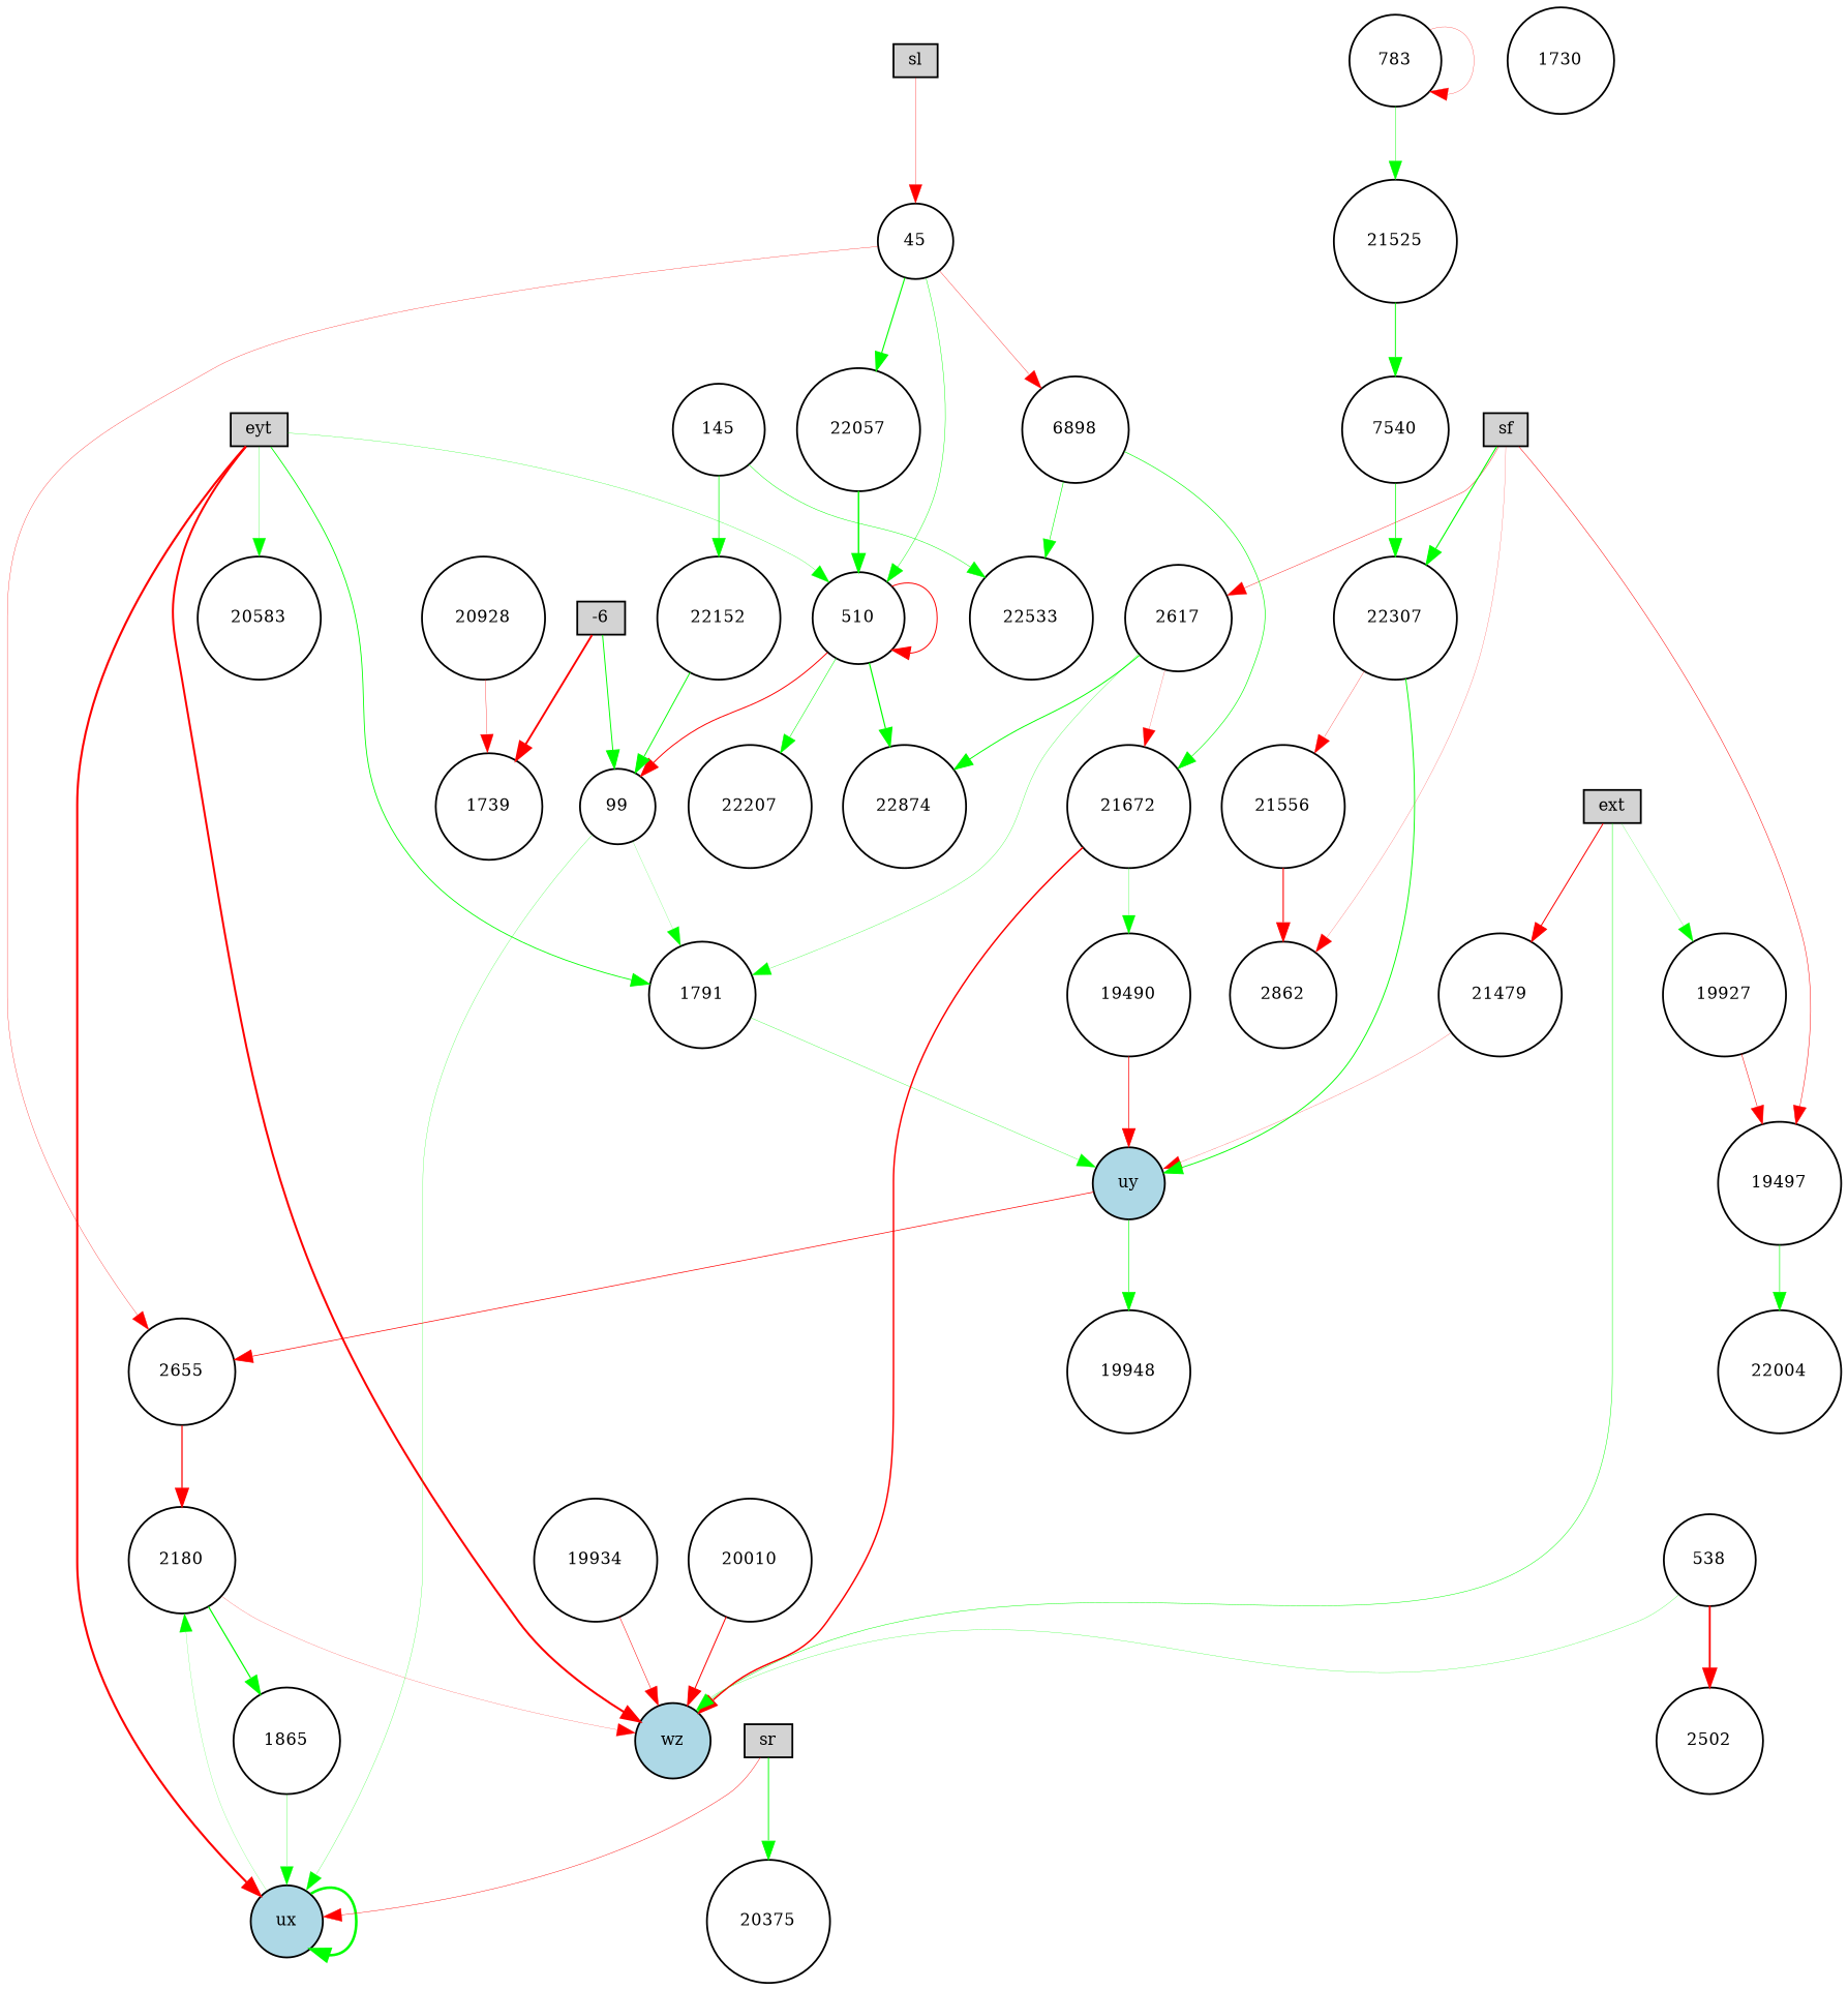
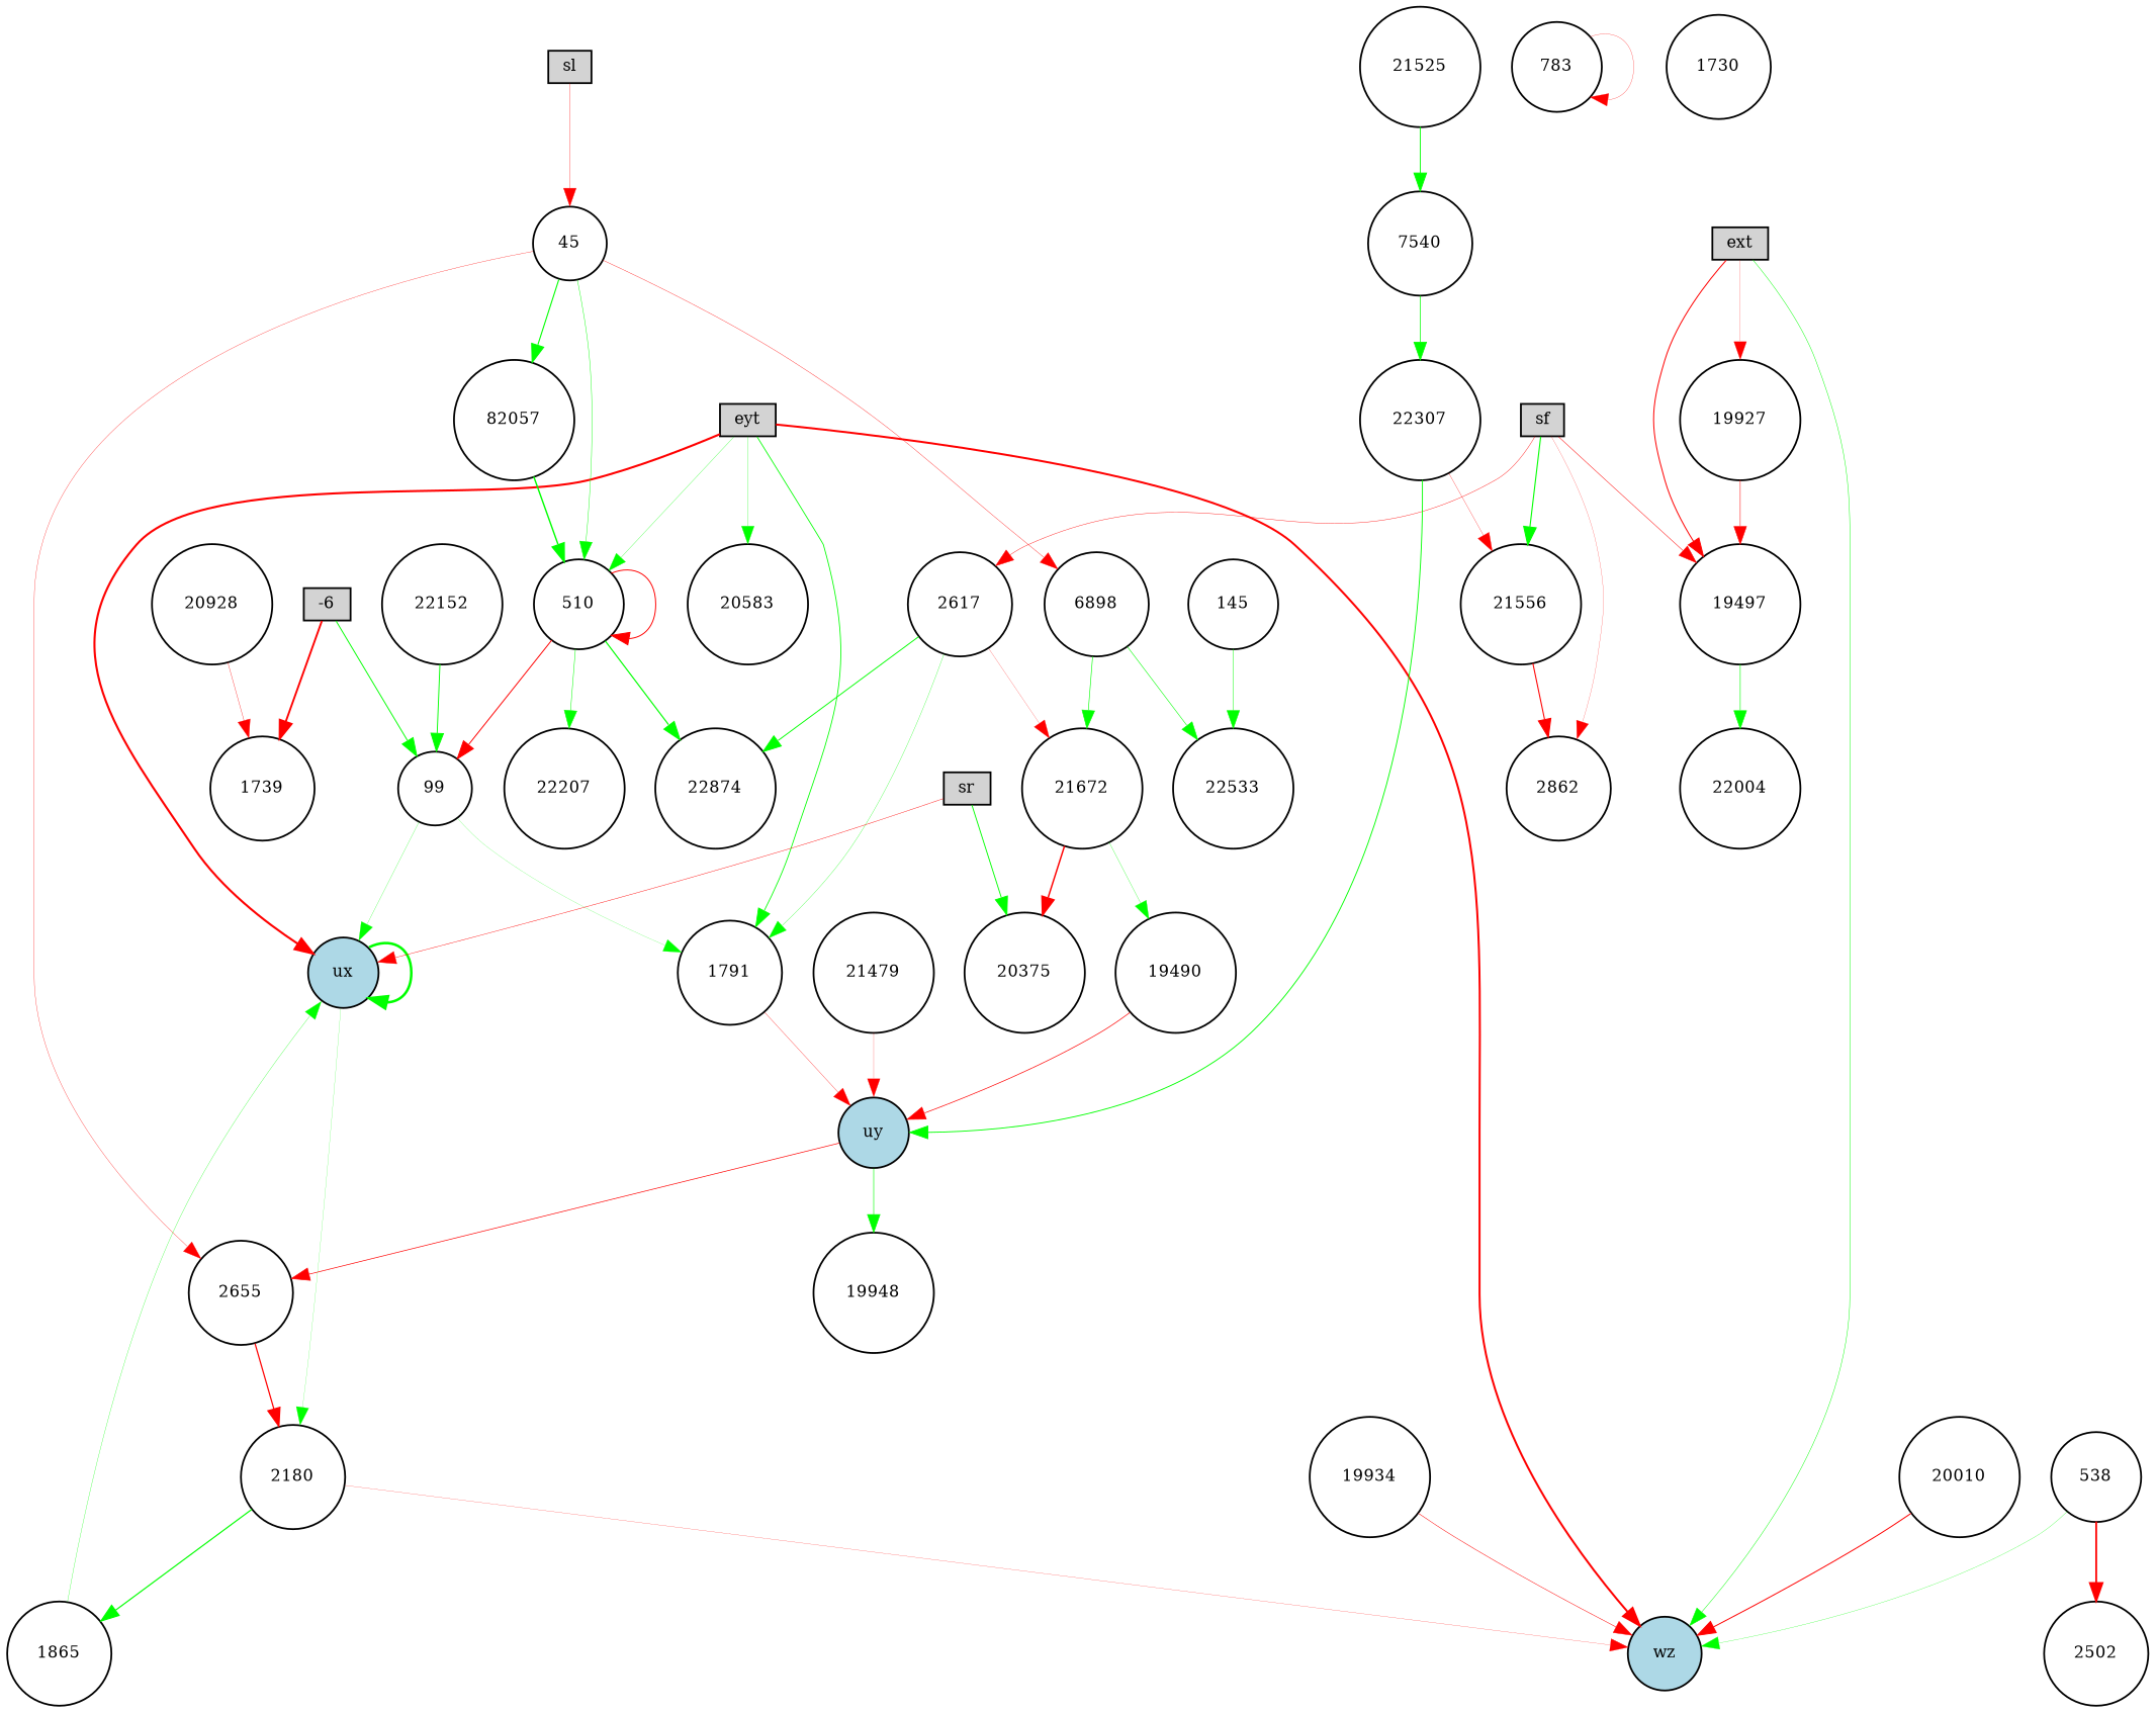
  digraph {
    node [fillcolor=white fontsize=9 shape=circle style=filled]
    edge [color=green style=solid]
    ext [fillcolor=lightgray height=0.2 shape=box width=0.2]
    wz [fillcolor=lightblue height=0.2 width=0.2]
    19927 [height=0.2 width=0.2]
    21479 [height=0.2 width=0.2]
    19497 [height=0.2 width=0.2]
    uy [fillcolor=lightblue height=0.2 width=0.2]
    eyt [fillcolor=lightgray height=0.2 shape=box width=0.2]
    ux [fillcolor=lightblue height=0.2 width=0.2]
    20583 [height=0.2 width=0.2]
    510 [height=0.2 width=0.2]
    1791 [height=0.2 width=0.2]
    2180 [height=0.2 width=0.2]
    99 [height=0.2 width=0.2]
    22874 [height=0.2 width=0.2]
    22207 [height=0.2 width=0.2]
    sf [fillcolor=lightgray height=0.2 shape=box width=0.2]
    2862 [height=0.2 width=0.2]
    21556 [height=0.2 width=0.2]
    2617 [height=0.2 width=0.2]
    22004 [height=0.2 width=0.2]
    21672 [height=0.2 width=0.2]
    sl [fillcolor=lightgray height=0.2 shape=box width=0.2]
    45 [height=0.2 width=0.2]
    2655 [height=0.2 width=0.2]
-   22057 [height=0.2 width=0.2]
+   22057 [height=0.2 width=0.2 label=82057]
    6898 [height=0.2 width=0.2]
    sr [fillcolor=lightgray height=0.2 shape=box width=0.2]
    20375 [height=0.2 width=0.2]
    -6 [fillcolor=lightgray height=0.2 shape=box width=0.2]
    1739 [height=0.2 width=0.2]
    2502 [height=0.2 width=0.2]
    1865 [height=0.2 width=0.2]
    19948 [height=0.2 width=0.2]
    22533 [height=0.2 width=0.2]
    145 [height=0.2 width=0.2]
    22152 [height=0.2 width=0.2]
    783 [height=0.2 width=0.2]
    21525 [height=0.2 width=0.2]
    7540 [height=0.2 width=0.2]
    22307 [height=0.2 width=0.2]
    538 [height=0.2 width=0.2]
    19490 [height=0.2 width=0.2]
    20010 [height=0.2 width=0.2]
    20928 [height=0.2 width=0.2]
    1730 [height=0.2 width=0.2]
    19934 [height=0.2 width=0.2]
    ext -> wz [penwidth=0.2548494398598897]
-   ext -> 19927 [penwidth=0.11260889010463139]
-   ext -> 21479 [color=red penwidth=0.553832753866583]
+   ext -> 19927 [color=red penwidth=0.11260889010463139]
+   ext -> 19497 [color=red penwidth=0.553832753866583]
    19927 -> 19497 [color=red penwidth=0.2796694653993433]
    21479 -> uy [color=red penwidth=0.11835764971057645]
    19497 -> 22004 [penwidth=0.3367084468200715]
    uy -> 2655 [color=red penwidth=0.37787449190958355]
    uy -> 19948 [penwidth=0.34011183514884125]
    eyt -> wz [color=red penwidth=1.116586694239463]
    eyt -> ux [color=red penwidth=1.1650727801453922]
    eyt -> 20583 [penwidth=0.1530594944169626]
    eyt -> 510 [penwidth=0.1561237309268993]
    eyt -> 1791 [penwidth=0.46390406377408]
    ux -> ux [penwidth=1.4274144529445252]
    ux -> 2180 [penwidth=0.10128354970169468]
    510 -> 510 [color=red penwidth=0.5396025328441344]
    510 -> 99 [color=red penwidth=0.5397534406143458]
    510 -> 22874 [penwidth=0.6522672794633283]
    510 -> 22207 [penwidth=0.2836053205509269]
-   1791 -> uy [penwidth=0.171188521111827]
+   1791 -> uy [color=red penwidth=0.171188521111827]
    2180 -> wz [color=red penwidth=0.11107557391911192]
    2180 -> 1865 [penwidth=0.6524839872228758]
    99 -> ux [penwidth=0.1387924777373966]
    99 -> 1791 [penwidth=0.10142260086676654]
    sf -> 19497 [color=red penwidth=0.2697625939766527]
    sf -> 2862 [color=red penwidth=0.11098545098751966]
-   sf -> 22307 [penwidth=0.6092729467561104]
+   sf -> 21556 [penwidth=0.6092729467561104]
    sf -> 2617 [color=red penwidth=0.22073739169903644]
    21556 -> 2862 [color=red penwidth=0.5989418124478092]
    2617 -> 1791 [penwidth=0.1586878656590228]
    2617 -> 22874 [penwidth=0.5178421059361534]
    2617 -> 21672 [color=red penwidth=0.1124622378242515]
-   21672 -> wz [color=red penwidth=0.8120129784224069]
+   21672 -> 20375 [color=red penwidth=0.8120129784224069]
    21672 -> 19490 [penwidth=0.16089394435019422]
    sl -> 45 [color=red penwidth=0.1818443082803971]
    45 -> 510 [penwidth=0.23892523478489355]
    45 -> 2655 [color=red penwidth=0.16950082929650057]
    45 -> 22057 [penwidth=0.6056862528071416]
    45 -> 6898 [color=red penwidth=0.1933903132123948]
    2655 -> 2180 [color=red penwidth=0.6861019189854448]
    22057 -> 510 [penwidth=0.789728392300762]
    6898 -> 21672 [penwidth=0.3440745191710304]
    6898 -> 22533 [penwidth=0.31463324100189066]
    sr -> ux [color=red penwidth=0.2361089650624779]
    sr -> 20375 [penwidth=0.506918579923321]
    -6 -> 99 [penwidth=0.5261617823202004]
    -6 -> 1739 [color=red penwidth=1.047405427507586]
    1865 -> ux [penwidth=0.15882549018744618]
    145 -> 22533 [penwidth=0.2575253599350307]
-   145 -> 22152 [penwidth=0.38083329126105414]
    22152 -> 99 [penwidth=0.5136849531579115]
    783 -> 783 [color=red penwidth=0.14460969504788135]
-   783 -> 21525 [penwidth=0.24512734916706425]
    21525 -> 7540 [penwidth=0.5012637404875455]
    7540 -> 22307 [penwidth=0.4035680407688512]
    22307 -> uy [penwidth=0.5048734343952793]
    22307 -> 21556 [color=red penwidth=0.1563722367199603]
    538 -> wz [penwidth=0.14399589905003898]
    538 -> 2502 [color=red penwidth=1.0112227675445034]
    19490 -> uy [color=red penwidth=0.38131006266569567]
    20010 -> wz [color=red penwidth=0.5442826242263301]
    20928 -> 1739 [color=red penwidth=0.18570044384509615]
    19934 -> wz [color=red penwidth=0.27203132753534487]
  }
